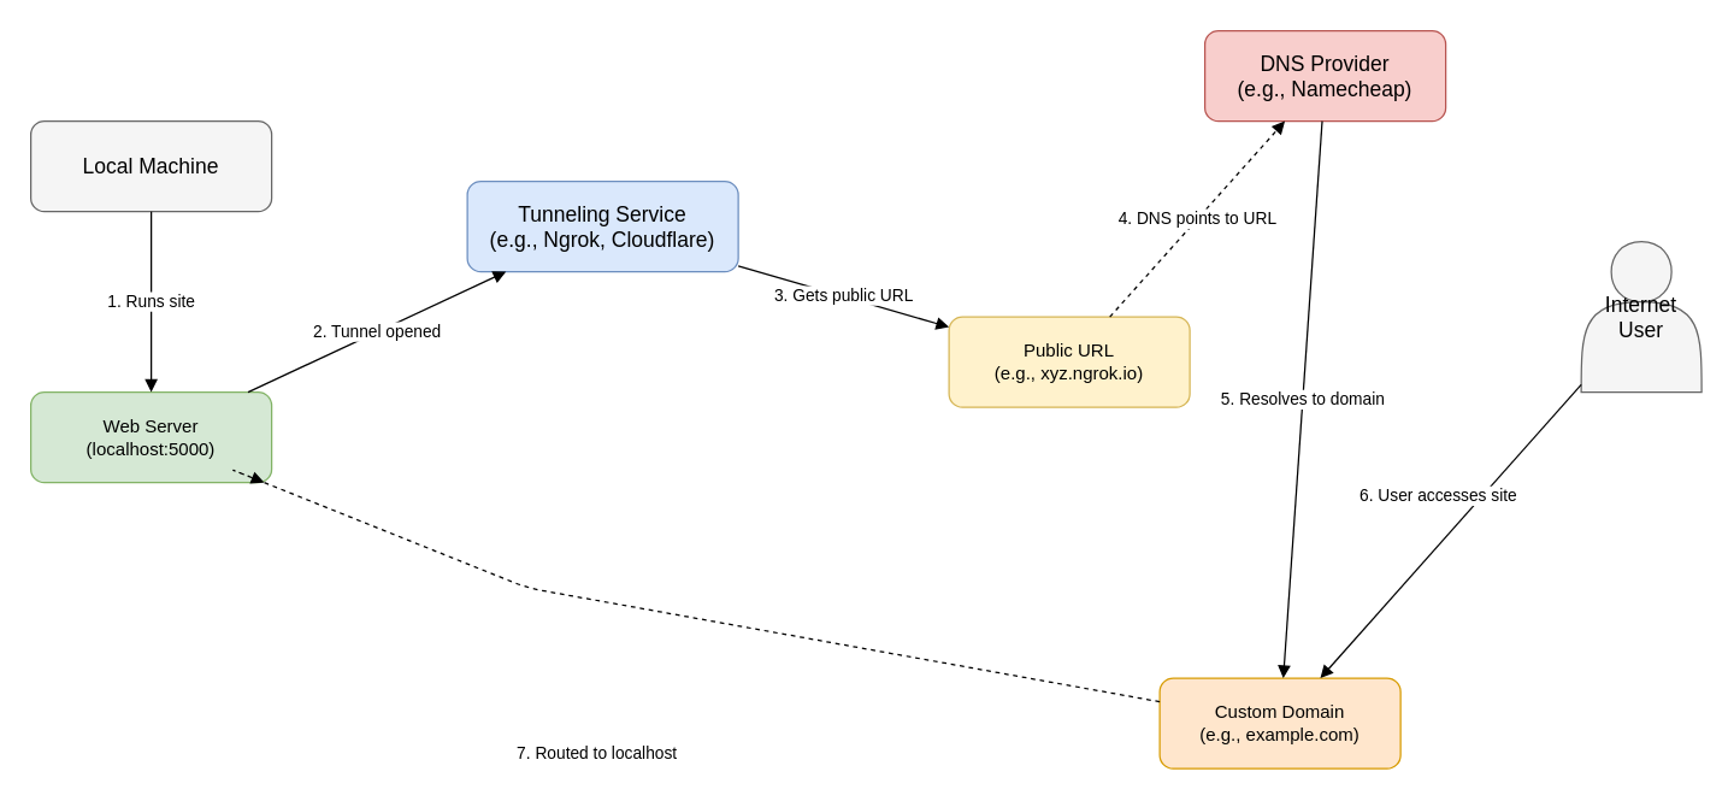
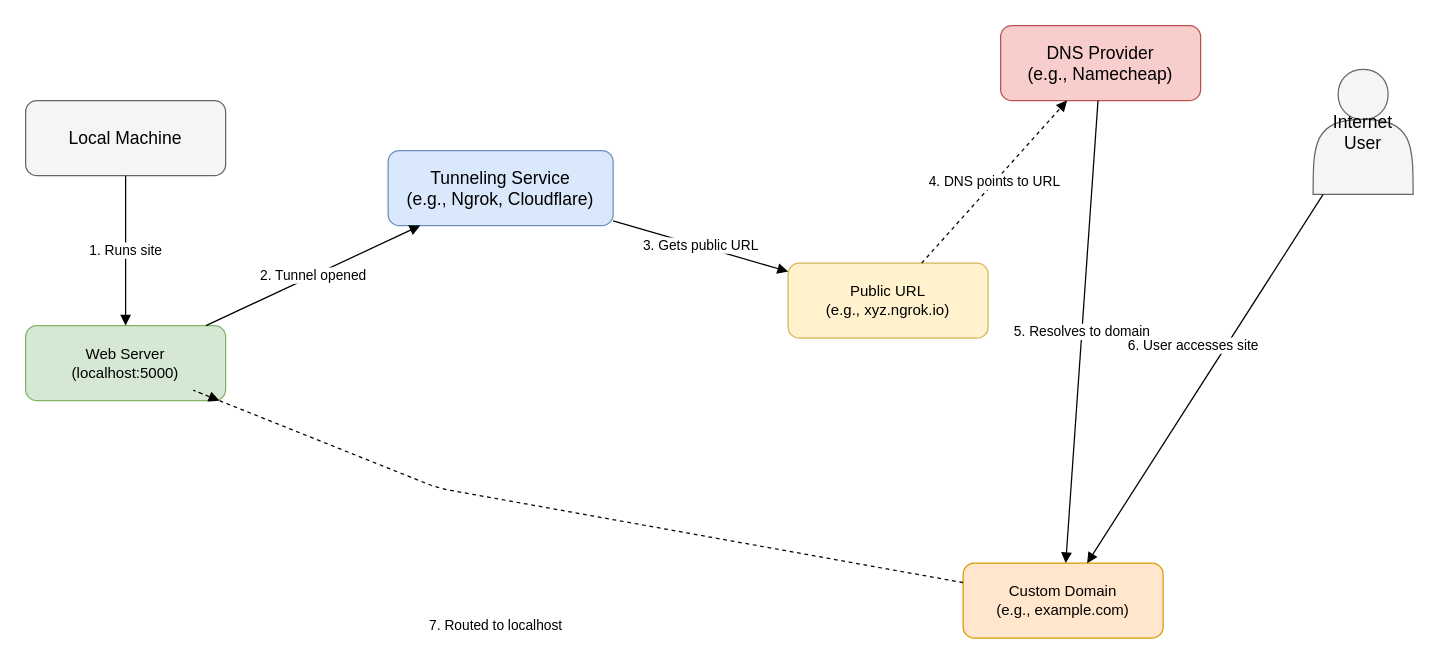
  <mxCell id="0" />
  <mxCell id="1" parent="0" />
  <mxCell id="2" value="Local Machine" style="rounded=1;whiteSpace=wrap;html=1;fillColor=#f5f5f5;strokeColor=#666666;fontSize=14;" parent="1" vertex="1"><mxGeometry y="80" width="160" height="60" as="geometry" x="20" /></mxCell>
  <mxCell id="3" value="Web Server&#10;(localhost:5000)" style="rounded=1;whiteSpace=wrap;html=1;fillColor=#d5e8d4;strokeColor=#82b366;fontSize=12;" parent="1" vertex="1"><mxGeometry y="260" width="160" height="60" as="geometry" x="20" /></mxCell>
  <mxCell id="4" value="Tunneling Service&#10;(e.g., Ngrok, Cloudflare)" style="rounded=1;whiteSpace=wrap;html=1;fillColor=#dae8fc;strokeColor=#6c8ebf;fontSize=14;" parent="1" vertex="1"><mxGeometry x="310" y="120" width="180" height="60" as="geometry" /></mxCell>
  <mxCell id="5" value="Public URL&#10;(e.g., xyz.ngrok.io)" style="rounded=1;whiteSpace=wrap;html=1;fillColor=#fff2cc;strokeColor=#d6b656;fontSize=12;" parent="1" vertex="1"><mxGeometry x="630" y="210" width="160" height="60" as="geometry" /></mxCell>
  <mxCell id="6" value="DNS Provider&#10;(e.g., Namecheap)" style="rounded=1;whiteSpace=wrap;html=1;fillColor=#f8cecc;strokeColor=#b85450;fontSize=14;" parent="1" vertex="1"><mxGeometry x="800" y="20" width="160" height="60" as="geometry" /></mxCell>
  <mxCell id="7" value="Custom Domain&#10;(e.g., example.com)" style="rounded=1;whiteSpace=wrap;html=1;fillColor=#ffe6cc;strokeColor=#d79b00;fontSize=12;" parent="1" vertex="1"><mxGeometry x="770" y="450" width="160" height="60" as="geometry" /></mxCell>
- <mxCell id="8" value="Internet User" style="shape=actor;whiteSpace=wrap;html=1;fillColor=#f5f5f5;strokeColor=#666666;fontSize=14;" parent="1" vertex="1"><mxGeometry x="1050" y="160" width="80" height="100" as="geometry" /></mxCell>
+ <mxCell id="8" value="Internet User" style="shape=actor;whiteSpace=wrap;html=1;fillColor=#f5f5f5;strokeColor=#666666;fontSize=14;" parent="1" vertex="1"><mxGeometry x="1050" y="55" width="80" height="100" as="geometry" /></mxCell>
  <mxCell id="9" value="1. Runs site" style="endArrow=block;html=1;" parent="1" source="2" target="3" edge="1"><mxGeometry relative="1" as="geometry" /></mxCell>
  <mxCell id="10" value="2. Tunnel opened" style="endArrow=block;html=1;" parent="1" source="3" target="4" edge="1"><mxGeometry relative="1" as="geometry" /></mxCell>
  <mxCell id="11" value="3. Gets public URL" style="endArrow=block;html=1;" parent="1" source="4" target="5" edge="1"><mxGeometry relative="1" as="geometry" /></mxCell>
  <mxCell id="12" value="4. DNS points to URL" style="endArrow=block;html=1;dashed=1;" parent="1" source="5" target="6" edge="1"><mxGeometry relative="1" as="geometry" /></mxCell>
  <mxCell id="13" value="5. Resolves to domain" style="endArrow=block;html=1;" parent="1" source="6" target="7" edge="1"><mxGeometry relative="1" as="geometry" /></mxCell>
  <mxCell id="14" value="6. User accesses site" style="endArrow=block;html=1;" parent="1" source="8" target="7" edge="1"><mxGeometry x="-0.099" y="-22" relative="1" as="geometry"><mxPoint as="offset" /></mxGeometry></mxCell>
  <mxCell id="15" value="7. Routed to localhost" style="endArrow=block;dashed=1;html=1;" parent="1" source="7" target="3" edge="1"><mxGeometry x="0.083" y="100" relative="1" as="geometry"><Array as="points"><mxPoint x="350" y="390" /><mxPoint x="150" y="310" /></Array><mxPoint as="offset" /></mxGeometry></mxCell>
